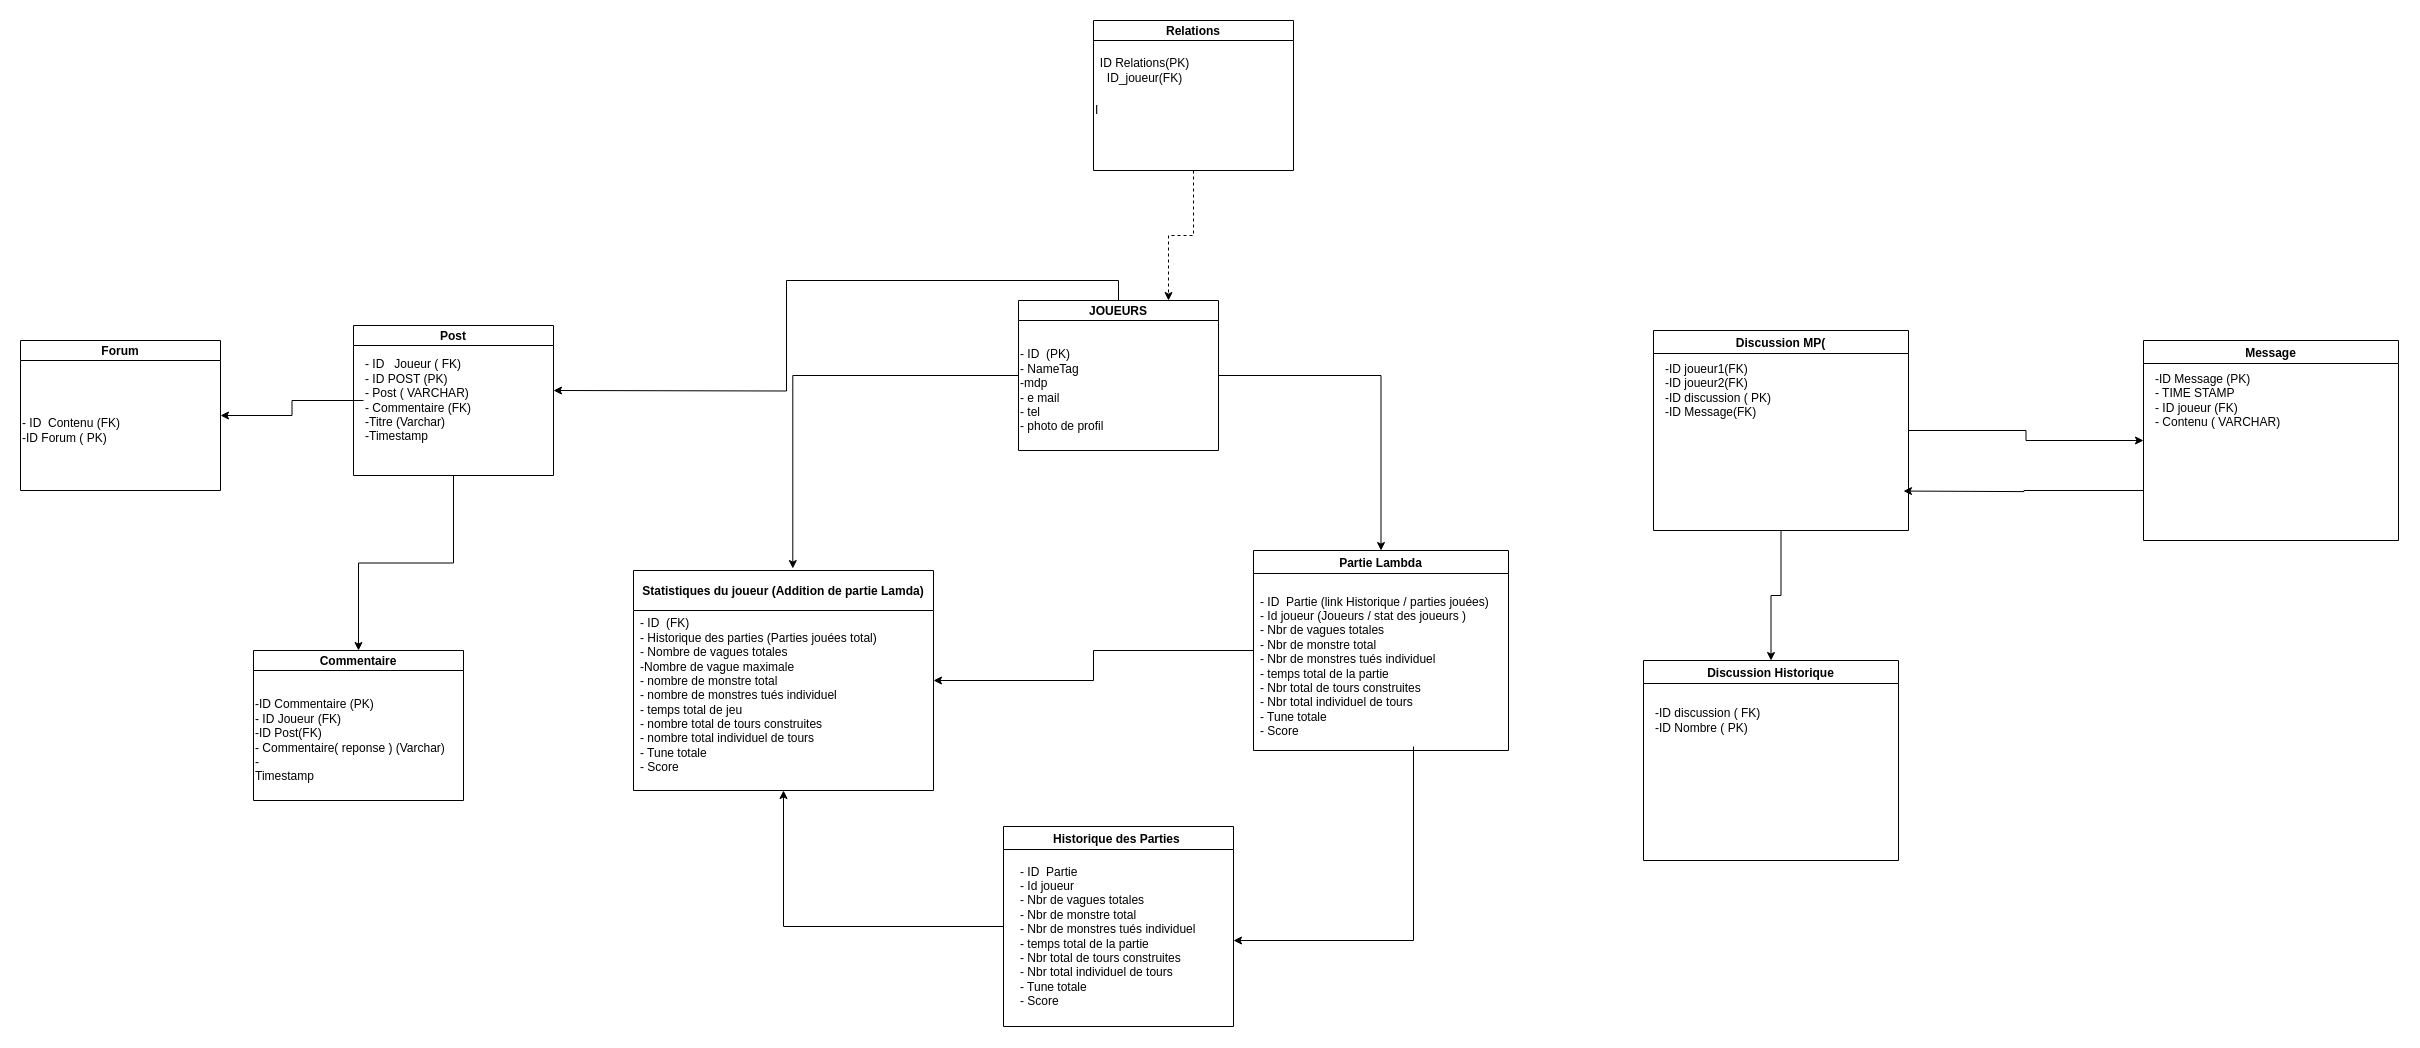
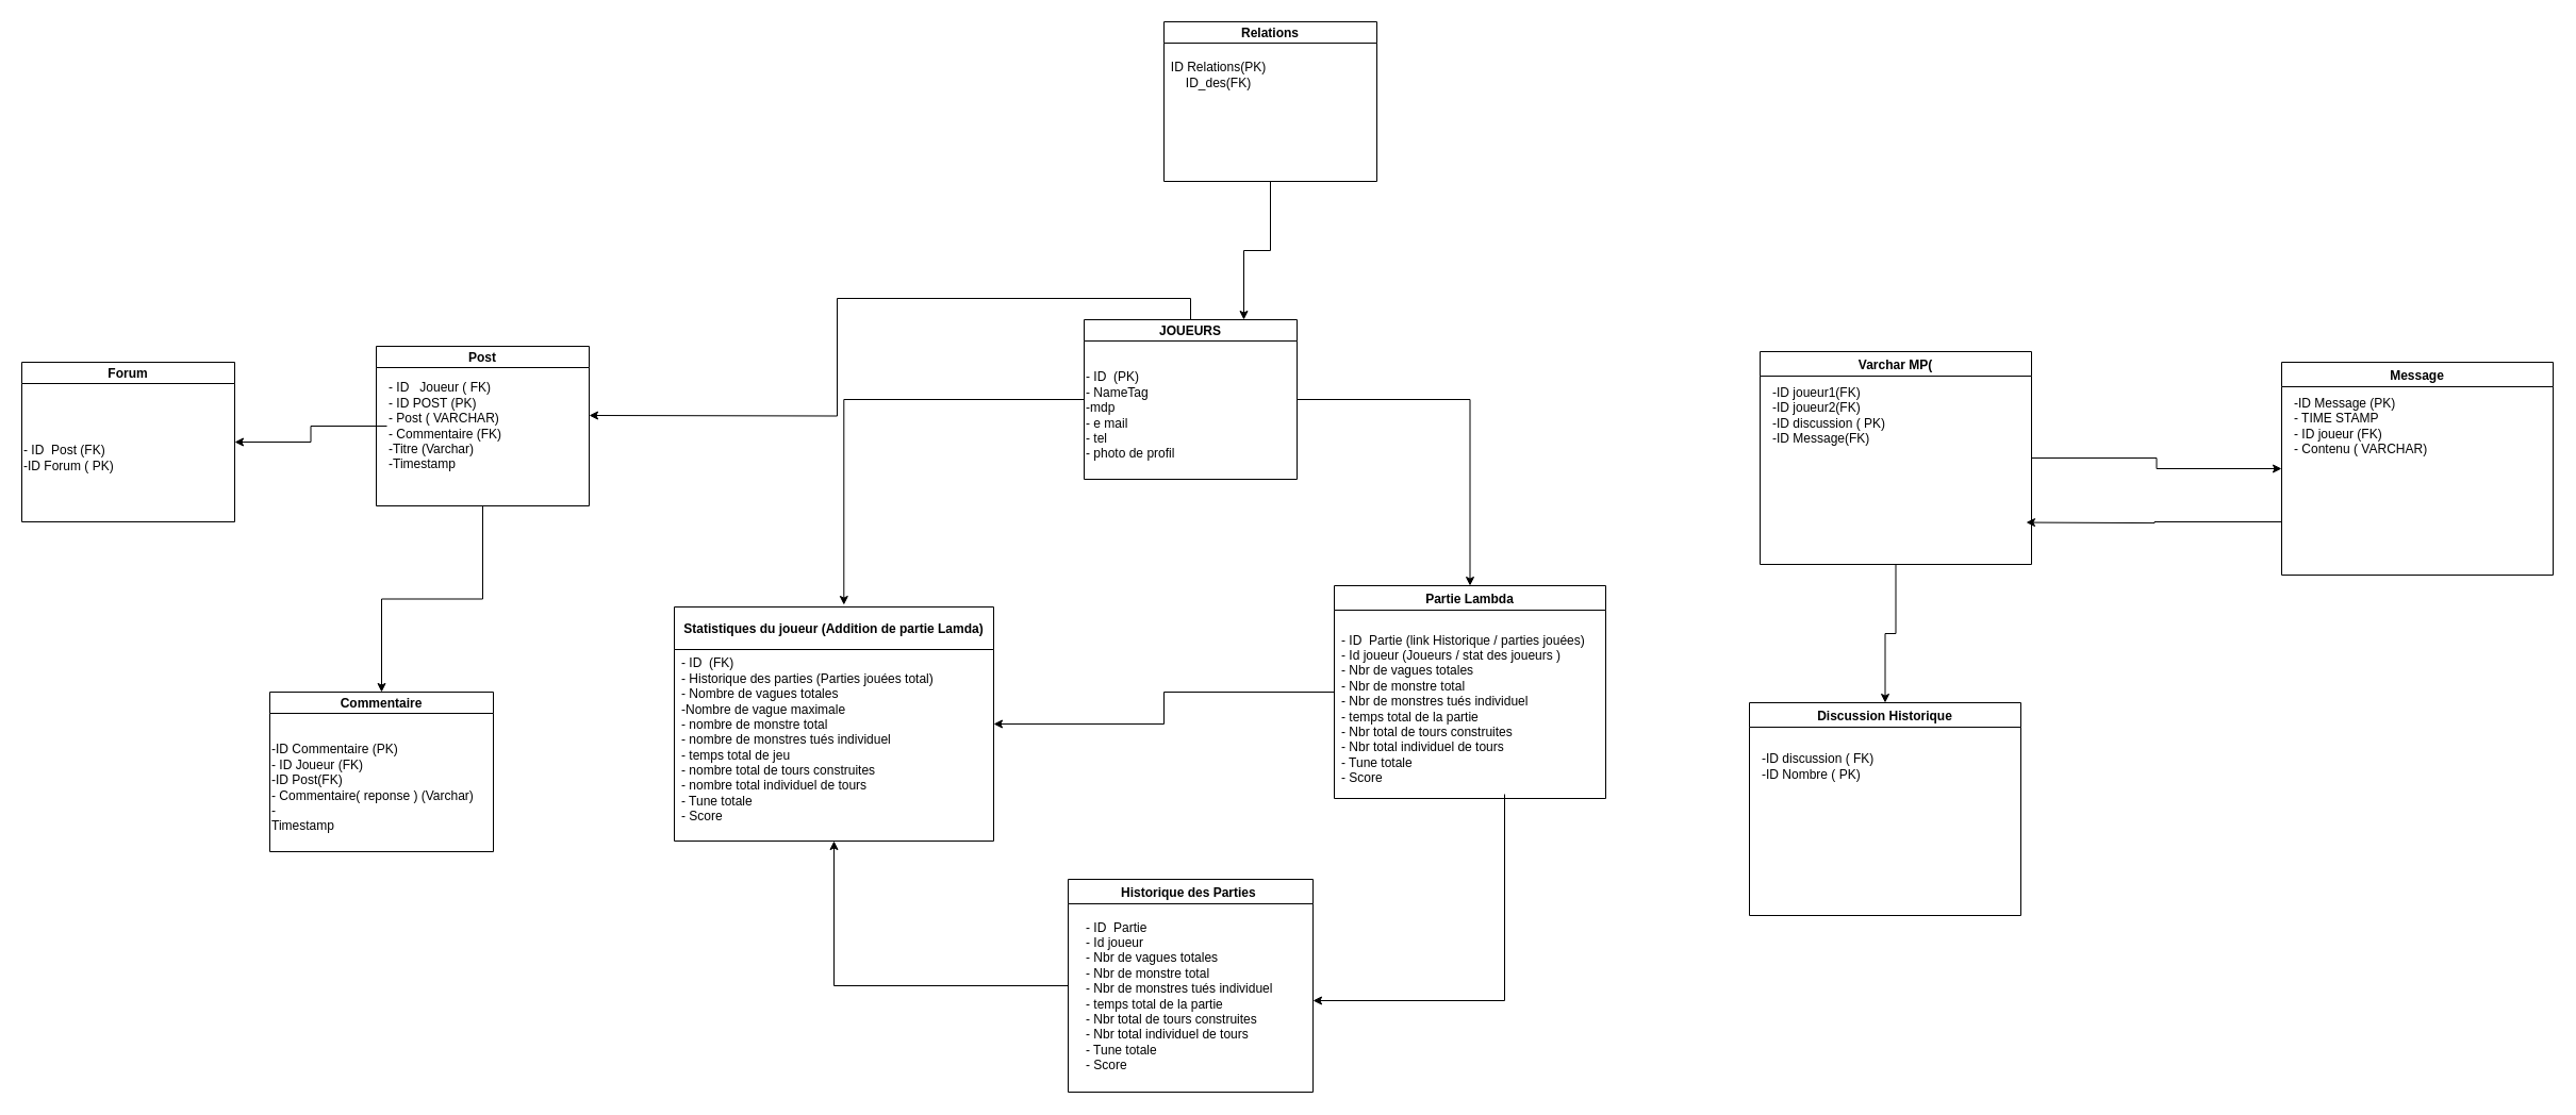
  <mxCell id="0" />
  <mxCell id="1" parent="0" />
  <mxCell id="2" style="edgeStyle=orthogonalEdgeStyle;rounded=0;orthogonalLoop=1;jettySize=auto;html=1;entryX=0.5;entryY=0;entryDx=0;entryDy=0;" parent="1" source="5" target="10" edge="1"><mxGeometry relative="1" as="geometry"><mxPoint x="1383" y="415" as="targetPoint" /></mxGeometry></mxCell>
  <mxCell id="3" style="edgeStyle=orthogonalEdgeStyle;rounded=0;orthogonalLoop=1;jettySize=auto;html=1;entryX=0.531;entryY=-0.009;entryDx=0;entryDy=0;entryPerimeter=0;" parent="1" source="5" target="7" edge="1"><mxGeometry relative="1" as="geometry" /></mxCell>
  <mxCell id="4" style="edgeStyle=orthogonalEdgeStyle;rounded=0;orthogonalLoop=1;jettySize=auto;html=1;exitX=0.5;exitY=0;exitDx=0;exitDy=0;" parent="1" source="5" edge="1"><mxGeometry relative="1" as="geometry"><mxPoint x="553" y="390" as="targetPoint" /></mxGeometry></mxCell>
  <mxCell id="5" value="JOUEURS" style="swimlane;startSize=20;" parent="1" vertex="1"><mxGeometry x="1018" y="300" width="200" height="150" as="geometry"><mxRectangle x="-90" y="-670" width="90" height="30" as="alternateBounds" /></mxGeometry></mxCell>
  <mxCell id="6" value="&lt;div style=&quot;&quot;&gt;&lt;span style=&quot;background-color: initial;&quot;&gt;- ID&amp;nbsp; (PK)&lt;/span&gt;&lt;/div&gt;&lt;div style=&quot;&quot;&gt;&lt;span style=&quot;background-color: initial;&quot;&gt;- NameTag&amp;nbsp;&lt;/span&gt;&lt;/div&gt;&lt;div style=&quot;&quot;&gt;&lt;span style=&quot;background-color: initial;&quot;&gt;-mdp&lt;/span&gt;&lt;/div&gt;&lt;div style=&quot;&quot;&gt;&lt;span style=&quot;background-color: initial;&quot;&gt;- e mail&lt;/span&gt;&lt;/div&gt;&lt;div style=&quot;&quot;&gt;&lt;span style=&quot;background-color: initial;&quot;&gt;- tel&lt;/span&gt;&lt;/div&gt;&lt;div style=&quot;&quot;&gt;&lt;span style=&quot;background-color: initial;&quot;&gt;- photo de profil&lt;/span&gt;&lt;/div&gt;" style="text;html=1;align=left;verticalAlign=middle;resizable=0;points=[];autosize=1;strokeColor=none;fillColor=none;" parent="5" vertex="1"><mxGeometry y="40" width="110" height="100" as="geometry" /></mxCell>
  <mxCell id="7" value="Statistiques du joueur (Addition de partie Lamda)" style="swimlane;startSize=40;" parent="1" vertex="1"><mxGeometry y="570" width="300" height="220" as="geometry" x="633"><mxRectangle x="-90" y="-670" width="90" height="30" as="alternateBounds" /></mxGeometry></mxCell>
  <mxCell id="8" value="&lt;div style=&quot;&quot;&gt;&lt;span style=&quot;background-color: initial;&quot;&gt;- ID&amp;nbsp; (FK)&lt;/span&gt;&lt;/div&gt;&lt;div style=&quot;&quot;&gt;&lt;span style=&quot;background-color: initial;&quot;&gt;- Historique des parties (Parties jouées total)&lt;/span&gt;&lt;/div&gt;&lt;div style=&quot;&quot;&gt;&lt;span style=&quot;background-color: initial;&quot;&gt;- Nombre de vagues totales&lt;/span&gt;&lt;/div&gt;&lt;div style=&quot;&quot;&gt;&lt;span style=&quot;background-color: initial;&quot;&gt;-Nombre de vague maximale&lt;/span&gt;&lt;/div&gt;&lt;div style=&quot;&quot;&gt;&lt;span style=&quot;background-color: initial;&quot;&gt;- nombre de monstre total&lt;/span&gt;&lt;/div&gt;&lt;div style=&quot;&quot;&gt;&lt;span style=&quot;background-color: initial;&quot;&gt;- nombre de monstres tués individuel&lt;/span&gt;&lt;/div&gt;&lt;div style=&quot;&quot;&gt;&lt;span style=&quot;background-color: initial;&quot;&gt;- temps total de jeu&lt;/span&gt;&lt;/div&gt;&lt;div style=&quot;&quot;&gt;&lt;span style=&quot;background-color: initial;&quot;&gt;- nombre total de tours construites&lt;/span&gt;&lt;/div&gt;&lt;div style=&quot;&quot;&gt;&lt;span style=&quot;background-color: initial;&quot;&gt;- nombre total individuel de tours&lt;/span&gt;&lt;/div&gt;&lt;div style=&quot;&quot;&gt;&lt;span style=&quot;background-color: initial;&quot;&gt;- Tune totale&lt;/span&gt;&lt;/div&gt;&lt;div style=&quot;&quot;&gt;&lt;span style=&quot;background-color: initial;&quot;&gt;- Score&lt;/span&gt;&lt;/div&gt;" style="text;html=1;align=left;verticalAlign=middle;resizable=0;points=[];autosize=1;strokeColor=none;fillColor=none;" parent="7" vertex="1"><mxGeometry x="5" y="40" width="260" height="170" as="geometry" /></mxCell>
  <mxCell id="9" style="edgeStyle=orthogonalEdgeStyle;rounded=0;orthogonalLoop=1;jettySize=auto;html=1;exitX=0;exitY=0.5;exitDx=0;exitDy=0;entryX=1;entryY=0.5;entryDx=0;entryDy=0;" parent="1" source="10" target="7" edge="1"><mxGeometry relative="1" as="geometry" /></mxCell>
  <mxCell id="10" value="Partie Lambda" style="swimlane;" parent="1" vertex="1"><mxGeometry x="1253" y="550" width="255" height="200" as="geometry" /></mxCell>
  <mxCell id="11" value="&lt;div&gt;&lt;span style=&quot;background-color: initial;&quot;&gt;- ID&amp;nbsp; Partie (link Historique / parties jouées)&lt;/span&gt;&lt;/div&gt;&lt;div&gt;- Id joueur (Joueurs / stat des joueurs )&lt;/div&gt;&lt;div&gt;&lt;span style=&quot;background-color: initial;&quot;&gt;- Nbr de vagues totales&lt;/span&gt;&lt;/div&gt;&lt;div&gt;&lt;span style=&quot;background-color: initial;&quot;&gt;- Nbr de monstre total&lt;/span&gt;&lt;/div&gt;&lt;div&gt;&lt;span style=&quot;background-color: initial;&quot;&gt;- Nbr de monstres tués individuel&lt;/span&gt;&lt;/div&gt;&lt;div&gt;&lt;span style=&quot;background-color: initial;&quot;&gt;- temps total de la partie&lt;/span&gt;&lt;/div&gt;&lt;div&gt;&lt;span style=&quot;background-color: initial;&quot;&gt;- Nbr total de tours construites&lt;/span&gt;&lt;/div&gt;&lt;div&gt;&lt;span style=&quot;background-color: initial;&quot;&gt;- Nbr total individuel de tours&lt;/span&gt;&lt;/div&gt;&lt;div&gt;&lt;span style=&quot;background-color: initial;&quot;&gt;- Tune totale&lt;/span&gt;&lt;/div&gt;&lt;div&gt;&lt;span style=&quot;background-color: initial;&quot;&gt;- Score&lt;/span&gt;&lt;/div&gt;" style="text;html=1;align=left;verticalAlign=middle;resizable=0;points=[];autosize=1;strokeColor=none;fillColor=none;" parent="10" vertex="1"><mxGeometry x="5" y="36" width="250" height="160" as="geometry" /></mxCell>
  <mxCell id="12" style="edgeStyle=orthogonalEdgeStyle;rounded=0;orthogonalLoop=1;jettySize=auto;html=1;exitX=0;exitY=0.5;exitDx=0;exitDy=0;entryX=0.5;entryY=1;entryDx=0;entryDy=0;" parent="1" source="13" target="7" edge="1"><mxGeometry relative="1" as="geometry" /></mxCell>
  <mxCell id="13" value="Historique des Parties " style="swimlane;" parent="1" vertex="1"><mxGeometry x="1003" y="826" width="230" height="200" as="geometry" /></mxCell>
  <mxCell id="14" value="&lt;div&gt;&lt;span style=&quot;background-color: initial;&quot;&gt;- ID&amp;nbsp; Partie&lt;/span&gt;&lt;/div&gt;&lt;div&gt;- Id joueur&lt;/div&gt;&lt;div&gt;&lt;span style=&quot;background-color: initial;&quot;&gt;- Nbr de vagues totales&lt;/span&gt;&lt;/div&gt;&lt;div&gt;&lt;span style=&quot;background-color: initial;&quot;&gt;- Nbr de monstre total&lt;/span&gt;&lt;/div&gt;&lt;div&gt;&lt;span style=&quot;background-color: initial;&quot;&gt;- Nbr de monstres tués individuel&lt;/span&gt;&lt;/div&gt;&lt;div&gt;&lt;span style=&quot;background-color: initial;&quot;&gt;- temps total de la partie&lt;/span&gt;&lt;/div&gt;&lt;div&gt;&lt;span style=&quot;background-color: initial;&quot;&gt;- Nbr total de tours construites&lt;/span&gt;&lt;/div&gt;&lt;div&gt;&lt;span style=&quot;background-color: initial;&quot;&gt;- Nbr total individuel de tours&lt;/span&gt;&lt;/div&gt;&lt;div&gt;&lt;span style=&quot;background-color: initial;&quot;&gt;- Tune totale&lt;/span&gt;&lt;/div&gt;&lt;div&gt;&lt;span style=&quot;background-color: initial;&quot;&gt;- Score&lt;/span&gt;&lt;/div&gt;" style="text;html=1;align=left;verticalAlign=middle;resizable=0;points=[];autosize=1;strokeColor=none;fillColor=none;" parent="13" vertex="1"><mxGeometry x="15" y="30" width="200" height="160" as="geometry" /></mxCell>
  <mxCell id="15" style="edgeStyle=orthogonalEdgeStyle;rounded=0;orthogonalLoop=1;jettySize=auto;html=1;" parent="1" source="11" edge="1"><mxGeometry relative="1" as="geometry"><mxPoint x="1233" y="940" as="targetPoint" /><Array as="points"><mxPoint x="1413" y="940" /></Array></mxGeometry></mxCell>
  <mxCell id="16" style="edgeStyle=orthogonalEdgeStyle;rounded=0;orthogonalLoop=1;jettySize=auto;html=1;exitX=0.5;exitY=1;exitDx=0;exitDy=0;" parent="1" source="18" target="20" edge="1"><mxGeometry relative="1" as="geometry" /></mxCell>
  <mxCell id="17" style="edgeStyle=orthogonalEdgeStyle;rounded=0;orthogonalLoop=1;jettySize=auto;html=1;exitX=1;exitY=0.5;exitDx=0;exitDy=0;entryX=0;entryY=0.5;entryDx=0;entryDy=0;" parent="1" source="18" target="23" edge="1"><mxGeometry relative="1" as="geometry" /></mxCell>
- <mxCell id="18" value="Discussion MP(" style="swimlane;" parent="1" vertex="1"><mxGeometry x="1653" y="330" width="255" height="200" as="geometry" /></mxCell>
+ <mxCell id="18" value="Varchar MP(" style="swimlane;" parent="1" vertex="1"><mxGeometry x="1653" y="330" width="255" height="200" as="geometry" /></mxCell>
  <mxCell id="19" value="-ID joueur1(FK)&lt;br&gt;-ID joueur2(FK)&lt;br&gt;-ID discussion ( PK)&lt;br&gt;-ID Message(FK)" style="text;html=1;align=left;verticalAlign=middle;resizable=0;points=[];autosize=1;strokeColor=none;fillColor=none;" parent="18" vertex="1"><mxGeometry x="10" y="25" width="130" height="70" as="geometry" /></mxCell>
  <mxCell id="20" value="Discussion Historique" style="swimlane;" parent="1" vertex="1"><mxGeometry x="1643" y="660" width="255" height="200" as="geometry" /></mxCell>
  <mxCell id="21" value="-ID discussion ( FK)&lt;br&gt;-ID Nombre ( PK)" style="text;html=1;align=left;verticalAlign=middle;resizable=0;points=[];autosize=1;strokeColor=none;fillColor=none;" parent="20" vertex="1"><mxGeometry x="10" y="40" width="130" height="40" as="geometry" /></mxCell>
  <mxCell id="22" style="edgeStyle=orthogonalEdgeStyle;rounded=0;orthogonalLoop=1;jettySize=auto;html=1;exitX=0;exitY=0.75;exitDx=0;exitDy=0;" parent="1" source="23" edge="1"><mxGeometry relative="1" as="geometry"><mxPoint x="1903" y="490.556" as="targetPoint" /></mxGeometry></mxCell>
  <mxCell id="23" value="Message" style="swimlane;" parent="1" vertex="1"><mxGeometry x="2143" y="340" width="255" height="200" as="geometry" /></mxCell>
  <mxCell id="24" value="-ID Message (PK)&lt;br&gt;- TIME STAMP&lt;br&gt;- ID joueur (FK)&lt;br&gt;- Contenu ( VARCHAR)" style="text;html=1;align=left;verticalAlign=middle;resizable=0;points=[];autosize=1;strokeColor=none;fillColor=none;" parent="23" vertex="1"><mxGeometry x="10" y="25" width="150" height="70" as="geometry" /></mxCell>
  <mxCell id="25" value="Forum" style="swimlane;startSize=20;" parent="1" vertex="1"><mxGeometry x="20" y="340" width="200" height="150" as="geometry"><mxRectangle x="-90" y="-670" width="90" height="30" as="alternateBounds" /></mxGeometry></mxCell>
- <mxCell id="26" value="&lt;div style=&quot;&quot;&gt;&lt;span style=&quot;background-color: initial;&quot;&gt;- ID&amp;nbsp; Contenu (FK)&lt;/span&gt;&lt;/div&gt;&lt;div style=&quot;&quot;&gt;&lt;span style=&quot;background-color: initial;&quot;&gt;-ID Forum ( PK)&lt;/span&gt;&lt;/div&gt;" style="text;html=1;align=left;verticalAlign=middle;resizable=0;points=[];autosize=1;strokeColor=none;fillColor=none;" parent="25" vertex="1"><mxGeometry y="70" width="110" height="40" as="geometry" /></mxCell>
+ <mxCell id="26" value="&lt;div style=&quot;&quot;&gt;&lt;span style=&quot;background-color: initial;&quot;&gt;- ID&amp;nbsp; Post (FK)&lt;/span&gt;&lt;/div&gt;&lt;div style=&quot;&quot;&gt;&lt;span style=&quot;background-color: initial;&quot;&gt;-ID Forum ( PK)&lt;/span&gt;&lt;/div&gt;" style="text;html=1;align=left;verticalAlign=middle;resizable=0;points=[];autosize=1;strokeColor=none;fillColor=none;" parent="25" vertex="1"><mxGeometry y="70" width="110" height="40" as="geometry" /></mxCell>
  <mxCell id="27" style="edgeStyle=orthogonalEdgeStyle;rounded=0;orthogonalLoop=1;jettySize=auto;html=1;exitX=0.5;exitY=1;exitDx=0;exitDy=0;" parent="1" source="28" target="31" edge="1"><mxGeometry relative="1" as="geometry" /></mxCell>
  <mxCell id="28" value="Post" style="swimlane;startSize=20;" parent="1" vertex="1"><mxGeometry x="353" y="325" width="200" height="150" as="geometry"><mxRectangle x="-90" y="-670" width="90" height="30" as="alternateBounds" /></mxGeometry></mxCell>
  <mxCell id="29" value="&lt;div style=&quot;&quot;&gt;&lt;span style=&quot;background-color: initial;&quot;&gt;- ID&amp;nbsp; &amp;nbsp;Joueur ( FK)&lt;/span&gt;&lt;/div&gt;&lt;div style=&quot;&quot;&gt;&lt;span style=&quot;background-color: initial;&quot;&gt;- ID POST (PK)&lt;/span&gt;&lt;/div&gt;&lt;div style=&quot;&quot;&gt;&lt;span style=&quot;background-color: initial;&quot;&gt;- Post ( VARCHAR)&lt;/span&gt;&lt;/div&gt;&lt;div style=&quot;&quot;&gt;&lt;span style=&quot;background-color: initial;&quot;&gt;- Commentaire (FK)&lt;/span&gt;&lt;/div&gt;&lt;div style=&quot;&quot;&gt;&lt;span style=&quot;background-color: initial;&quot;&gt;-Titre (Varchar)&lt;/span&gt;&lt;/div&gt;&lt;div style=&quot;&quot;&gt;&lt;span style=&quot;background-color: initial;&quot;&gt;-Timestamp&lt;/span&gt;&lt;/div&gt;" style="text;html=1;align=left;verticalAlign=middle;resizable=0;points=[];autosize=1;strokeColor=none;fillColor=none;" parent="28" vertex="1"><mxGeometry x="10" y="25" width="130" height="100" as="geometry" /></mxCell>
  <mxCell id="30" style="edgeStyle=orthogonalEdgeStyle;rounded=0;orthogonalLoop=1;jettySize=auto;html=1;entryX=1;entryY=0.5;entryDx=0;entryDy=0;" parent="1" source="29" target="25" edge="1"><mxGeometry relative="1" as="geometry" /></mxCell>
  <mxCell id="31" value="Commentaire" style="swimlane;startSize=20;" parent="1" vertex="1"><mxGeometry x="253" y="650" width="210" height="150" as="geometry"><mxRectangle x="-90" y="-670" width="90" height="30" as="alternateBounds" /></mxGeometry></mxCell>
  <mxCell id="32" value="&lt;div style=&quot;&quot;&gt;-ID Commentaire (PK)&lt;/div&gt;&lt;div style=&quot;&quot;&gt;- ID Joueur (FK)&lt;/div&gt;&lt;div style=&quot;&quot;&gt;-ID Post(FK)&lt;/div&gt;&lt;div style=&quot;&quot;&gt;- Commentaire( reponse ) (Varchar)&lt;/div&gt;&lt;div style=&quot;&quot;&gt;-&lt;/div&gt;Timestamp" style="text;html=1;align=left;verticalAlign=middle;resizable=0;points=[];autosize=1;strokeColor=none;fillColor=none;" parent="31" vertex="1"><mxGeometry y="40" width="210" height="100" as="geometry" /></mxCell>
- <mxCell id="33" style="edgeStyle=orthogonalEdgeStyle;rounded=0;orthogonalLoop=1;jettySize=auto;html=1;exitX=0.5;exitY=1;exitDx=0;exitDy=0;entryX=0.75;entryY=0;entryDx=0;entryDy=0;dashed=1;" edge="1" parent="1" source="34" target="5"><mxGeometry relative="1" as="geometry" /></mxCell>
+ <mxCell id="33" style="edgeStyle=orthogonalEdgeStyle;rounded=0;orthogonalLoop=1;jettySize=auto;html=1;exitX=0.5;exitY=1;exitDx=0;exitDy=0;entryX=0.75;entryY=0;entryDx=0;entryDy=0;" edge="1" parent="1" source="34" target="5"><mxGeometry relative="1" as="geometry" /></mxCell>
  <mxCell id="34" value="Relations" style="swimlane;startSize=20;" vertex="1" parent="1"><mxGeometry x="1093" y="20" width="200" height="150" as="geometry"><mxRectangle x="-90" y="-670" width="90" height="30" as="alternateBounds" /></mxGeometry></mxCell>
- <mxCell id="35" value="&lt;div style=&quot;&quot;&gt;I&lt;/div&gt;" style="text;html=1;align=left;verticalAlign=middle;resizable=0;points=[];autosize=1;strokeColor=none;fillColor=none;" vertex="1" parent="34"><mxGeometry y="75" width="30" height="30" as="geometry" /></mxCell>
- <mxCell id="36" value="ID Relations(PK)&lt;br&gt;ID_joueur(FK)&lt;br&gt;" style="text;html=1;align=center;verticalAlign=middle;resizable=0;points=[];autosize=1;strokeColor=none;fillColor=none;" vertex="1" parent="1"><mxGeometry x="1089" y="50" width="110" height="40" as="geometry" /></mxCell>
+ <mxCell id="36" value="ID Relations(PK)&lt;br&gt;ID_des(FK)&lt;br&gt;" style="text;html=1;align=center;verticalAlign=middle;resizable=0;points=[];autosize=1;strokeColor=none;fillColor=none;" vertex="1" parent="1"><mxGeometry x="1089" y="50" width="110" height="40" as="geometry" /></mxCell>
